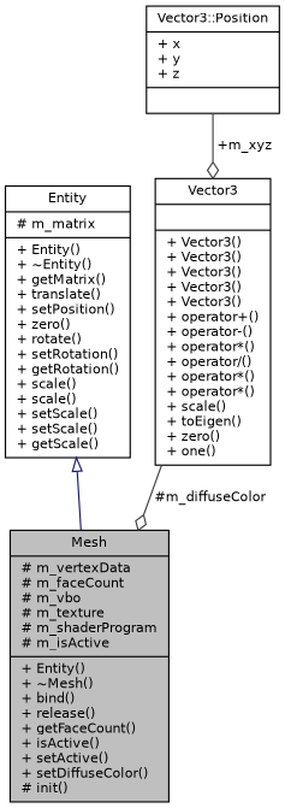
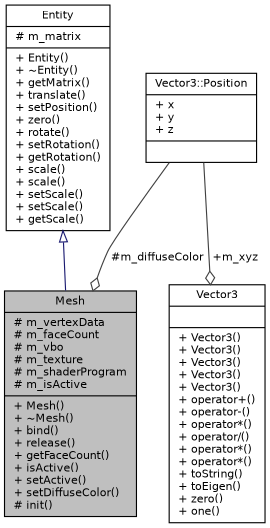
  digraph {
    node [color=black fillcolor=white fontname=Helvetica fontsize=10 shape=record style=filled]
    edge [color=grey25 fontname=Helvetica fontsize=10 labelfontname=Helvetica labelfontsize=10 style=solid arrowhead=odiamond]
-   n1 [fillcolor=grey75 fontcolor=black height=0.2 label="{Mesh\n|# m_vertexData\l# m_faceCount\l# m_vbo\l# m_texture\l# m_shaderProgram\l# m_isActive\l|+ Entity()\l+ ~Mesh()\l+ bind()\l+ release()\l+ getFaceCount()\l+ isActive()\l+ setActive()\l+ setDiffuseColor()\l# init()\l}" width=0.4]
+   n1 [fillcolor=grey75 fontcolor=black height=0.2 label="{Mesh\n|# m_vertexData\l# m_faceCount\l# m_vbo\l# m_texture\l# m_shaderProgram\l# m_isActive\l|+ Mesh()\l+ ~Mesh()\l+ bind()\l+ release()\l+ getFaceCount()\l+ isActive()\l+ setActive()\l+ setDiffuseColor()\l# init()\l}" width=0.4]
    n2 [height=0.2 label="{Entity\n|# m_matrix\l|+ Entity()\l+ ~Entity()\l+ getMatrix()\l+ translate()\l+ setPosition()\l+ zero()\l+ rotate()\l+ setRotation()\l+ getRotation()\l+ scale()\l+ scale()\l+ setScale()\l+ setScale()\l+ getScale()\l}" width=0.4]
-   n3 [height=0.2 label="{Vector3\n||+ Vector3()\l+ Vector3()\l+ Vector3()\l+ Vector3()\l+ Vector3()\l+ operator+()\l+ operator-()\l+ operator*()\l+ operator/()\l+ operator*()\l+ operator*()\l+ scale()\l+ toEigen()\l+ zero()\l+ one()\l}" width=0.4]
+   n3 [height=0.2 label="{Vector3\n||+ Vector3()\l+ Vector3()\l+ Vector3()\l+ Vector3()\l+ Vector3()\l+ operator+()\l+ operator-()\l+ operator*()\l+ operator/()\l+ operator*()\l+ operator*()\l+ toString()\l+ toEigen()\l+ zero()\l+ one()\l}" width=0.4]
    n4 [height=0.2 label="{Vector3::Position\n|+ x\l+ y\l+ z\l|}" width=0.4]
    n2 -> n1 [arrowtail=onormal color=midnightblue dir=back arrowhead=""]
-   n3 -> n1 [label=" #m_diffuseColor"]
+   n4 -> n1 [label=" #m_diffuseColor"]
    n4 -> n3 [label=" +m_xyz"]
  }
